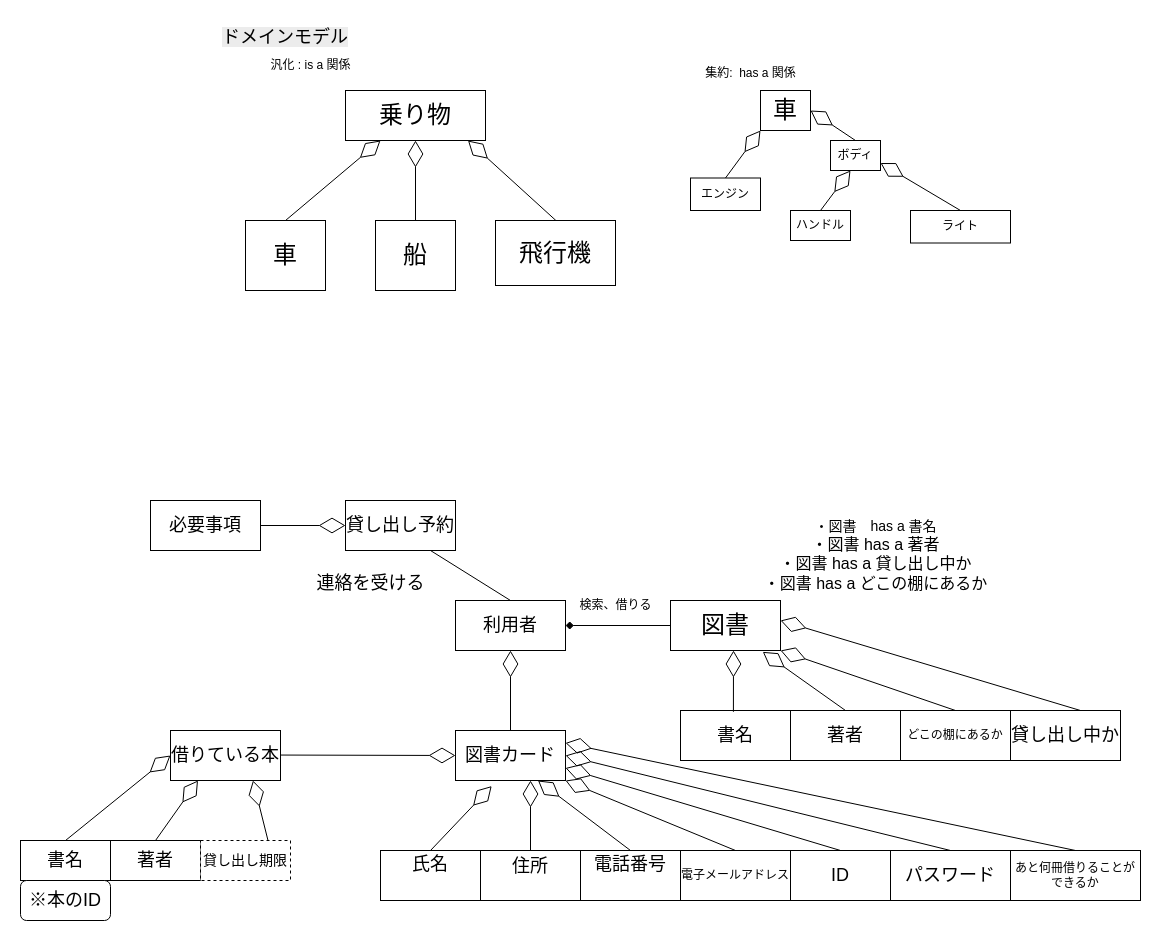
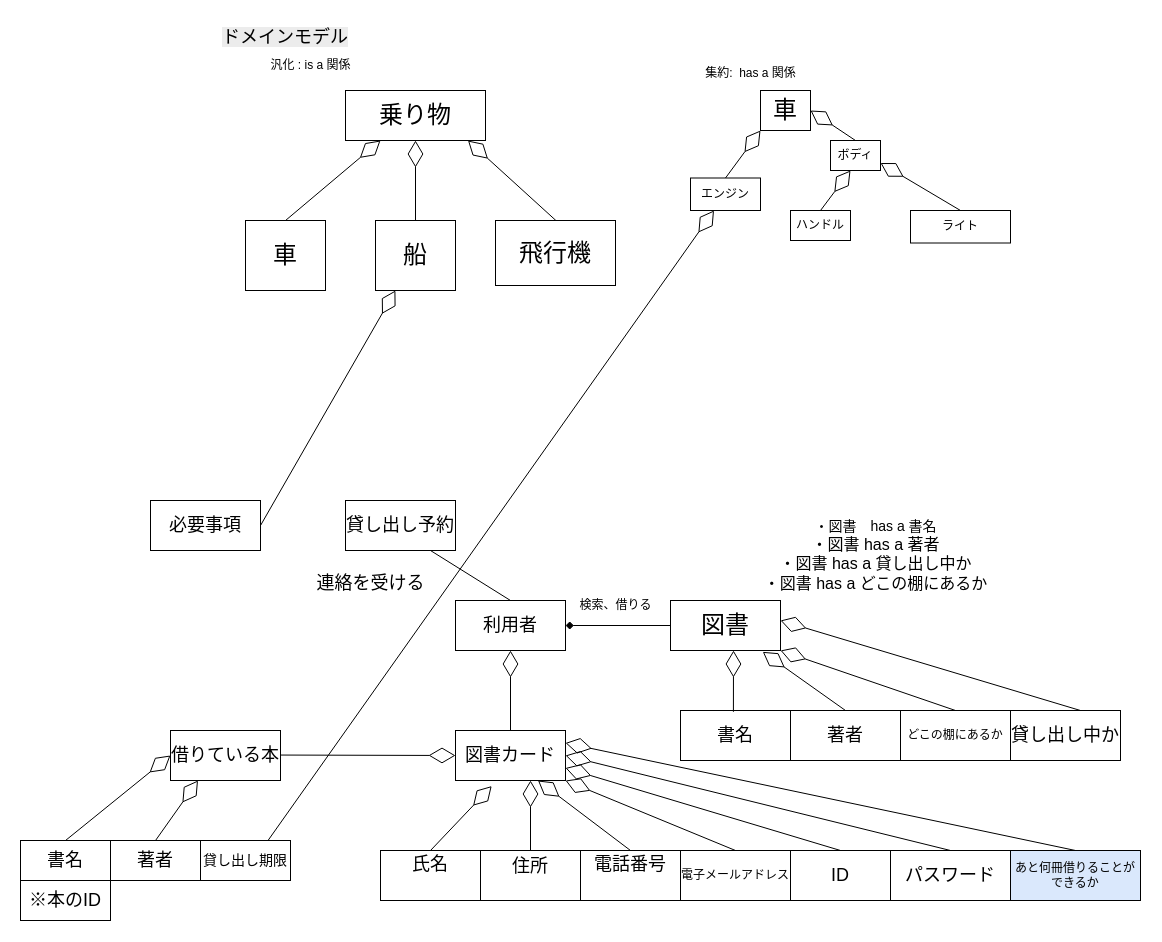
  <mxCell id="0" />
  <mxCell id="1" parent="0" />
  <mxCell id="2" value="&lt;span style=&quot;color: rgb(0, 0, 0); font-family: Helvetica; font-size: 18px; font-style: normal; font-variant-ligatures: normal; font-variant-caps: normal; font-weight: 400; letter-spacing: normal; orphans: 2; text-align: center; text-indent: 0px; text-transform: none; widows: 2; word-spacing: 0px; -webkit-text-stroke-width: 0px; white-space: nowrap; background-color: rgb(236, 236, 236); text-decoration-thickness: initial; text-decoration-style: initial; text-decoration-color: initial; display: inline !important; float: none;&quot;&gt;ドメインモデル&lt;/span&gt;" style="text;whiteSpace=wrap;html=1;" vertex="1" parent="1"><mxGeometry x="220" y="20" width="130" height="30" as="geometry" /></mxCell>
  <mxCell id="3" value="&lt;font style=&quot;font-size: 24px;&quot;&gt;乗り物&lt;/font&gt;" style="html=1;whiteSpace=wrap;" vertex="1" parent="1"><mxGeometry x="345" y="90" width="140" height="50" as="geometry" /></mxCell>
  <mxCell id="4" value="&lt;font style=&quot;font-size: 24px;&quot;&gt;車&lt;/font&gt;" style="html=1;whiteSpace=wrap;" vertex="1" parent="1"><mxGeometry x="245" y="220" width="80" height="70" as="geometry" /></mxCell>
  <mxCell id="5" value="&lt;font style=&quot;font-size: 24px;&quot;&gt;飛行機&lt;/font&gt;" style="html=1;whiteSpace=wrap;" vertex="1" parent="1"><mxGeometry x="495" y="220" width="120" height="65" as="geometry" /></mxCell>
  <mxCell id="6" value="&lt;font style=&quot;font-size: 24px;&quot;&gt;船&lt;/font&gt;" style="html=1;whiteSpace=wrap;" vertex="1" parent="1"><mxGeometry x="375" y="220" width="80" height="70" as="geometry" /></mxCell>
  <mxCell id="7" value="" style="endArrow=diamondThin;endFill=0;endSize=24;html=1;rounded=0;entryX=0.25;entryY=1;entryDx=0;entryDy=0;exitX=0.5;exitY=0;exitDx=0;exitDy=0;" edge="1" parent="1" source="4" target="3"><mxGeometry width="160" relative="1" as="geometry"><mxPoint x="275" y="210" as="sourcePoint" /><mxPoint x="405" y="140" as="targetPoint" /></mxGeometry></mxCell>
  <mxCell id="8" value="" style="endArrow=diamondThin;endFill=0;endSize=24;html=1;rounded=0;entryX=0.875;entryY=1.001;entryDx=0;entryDy=0;entryPerimeter=0;" edge="1" parent="1" target="3"><mxGeometry width="160" relative="1" as="geometry"><mxPoint x="555.423" y="220" as="sourcePoint" /><mxPoint x="505" y="180" as="targetPoint" /></mxGeometry></mxCell>
  <mxCell id="9" value="&lt;font style=&quot;font-size: 24px;&quot;&gt;車&lt;/font&gt;" style="html=1;whiteSpace=wrap;" vertex="1" parent="1"><mxGeometry x="760" y="90" width="50" height="40" as="geometry" /></mxCell>
  <mxCell id="10" value="ボディ" style="html=1;whiteSpace=wrap;" vertex="1" parent="1"><mxGeometry x="830" y="140" width="50" height="30" as="geometry" /></mxCell>
  <mxCell id="11" value="ハンドル" style="html=1;whiteSpace=wrap;" vertex="1" parent="1"><mxGeometry x="790" y="210" width="60" height="30" as="geometry" /></mxCell>
  <mxCell id="12" value="ライト" style="html=1;whiteSpace=wrap;" vertex="1" parent="1"><mxGeometry x="910" y="210" width="100" height="32.5" as="geometry" /></mxCell>
  <mxCell id="13" value="" style="endArrow=diamondThin;endFill=0;endSize=24;html=1;rounded=0;exitX=0.5;exitY=0;exitDx=0;exitDy=0;" edge="1" parent="1" source="10"><mxGeometry width="160" relative="1" as="geometry"><mxPoint x="840" y="130" as="sourcePoint" /><mxPoint x="810" y="110" as="targetPoint" /></mxGeometry></mxCell>
  <mxCell id="14" value="" style="endArrow=diamondThin;endFill=0;endSize=24;html=1;rounded=0;exitX=0.5;exitY=0;exitDx=0;exitDy=0;" edge="1" parent="1" source="11"><mxGeometry width="160" relative="1" as="geometry"><mxPoint x="820" y="200" as="sourcePoint" /><mxPoint x="850" y="170" as="targetPoint" /></mxGeometry></mxCell>
  <mxCell id="15" value="" style="endArrow=diamondThin;endFill=0;endSize=24;html=1;rounded=0;exitX=0.5;exitY=0;exitDx=0;exitDy=0;entryX=1;entryY=0.75;entryDx=0;entryDy=0;" edge="1" parent="1" source="12" target="10"><mxGeometry width="160" relative="1" as="geometry"><mxPoint x="910" y="200" as="sourcePoint" /><mxPoint x="865" y="170" as="targetPoint" /></mxGeometry></mxCell>
  <mxCell id="16" value="エンジン" style="html=1;whiteSpace=wrap;" vertex="1" parent="1"><mxGeometry x="690" y="177.5" width="70" height="32.5" as="geometry" /></mxCell>
  <mxCell id="17" value="" style="endArrow=diamondThin;endFill=0;endSize=24;html=1;rounded=0;exitX=0.5;exitY=0;exitDx=0;exitDy=0;entryX=0;entryY=1;entryDx=0;entryDy=0;" edge="1" parent="1" target="9"><mxGeometry width="160" relative="1" as="geometry"><mxPoint x="725" y="177.5" as="sourcePoint" /><mxPoint x="760" y="137.5" as="targetPoint" /></mxGeometry></mxCell>
  <mxCell id="18" value="&lt;font style=&quot;font-size: 18px;&quot;&gt;必要事項&lt;/font&gt;" style="html=1;whiteSpace=wrap;" vertex="1" parent="1"><mxGeometry x="150" y="500" width="110" height="50" as="geometry" /></mxCell>
  <mxCell id="19" value="&lt;font style=&quot;font-size: 18px;&quot;&gt;貸し出し予約&lt;/font&gt;" style="html=1;whiteSpace=wrap;" vertex="1" parent="1"><mxGeometry x="345" y="500" width="110" height="50" as="geometry" /></mxCell>
  <mxCell id="20" value="&lt;font style=&quot;font-size: 18px;&quot;&gt;利用者&lt;/font&gt;" style="html=1;whiteSpace=wrap;" vertex="1" parent="1"><mxGeometry x="455" y="600" width="110" height="50" as="geometry" /></mxCell>
- <mxCell id="21" value="" style="endArrow=diamondThin;endFill=0;endSize=24;html=1;rounded=0;entryX=0;entryY=0.5;entryDx=0;entryDy=0;exitX=1;exitY=0.5;exitDx=0;exitDy=0;" edge="1" parent="1" source="18" target="19"><mxGeometry width="160" relative="1" as="geometry"><mxPoint x="275" y="524.09" as="sourcePoint" /><mxPoint x="385" y="524.09" as="targetPoint" /></mxGeometry></mxCell>
+ <mxCell id="21" value="" style="endArrow=diamondThin;endFill=0;endSize=24;html=1;rounded=0;exitX=1;exitY=0.5;exitDx=0;exitDy=0;" edge="1" parent="1" source="18" target="6"><mxGeometry width="160" relative="1" as="geometry"><mxPoint x="275" y="524.09" as="sourcePoint" /><mxPoint x="385" y="524.09" as="targetPoint" /></mxGeometry></mxCell>
  <mxCell id="22" value="&lt;font style=&quot;font-size: 18px;&quot;&gt;連絡を受ける&lt;/font&gt;" style="text;html=1;align=center;verticalAlign=middle;resizable=0;points=[];autosize=1;strokeColor=none;fillColor=none;" vertex="1" parent="1"><mxGeometry x="305" y="563" width="130" height="40" as="geometry" /></mxCell>
  <mxCell id="23" value="&lt;span style=&quot;font-size: 18px;&quot;&gt;借りている本&lt;/span&gt;" style="html=1;whiteSpace=wrap;" vertex="1" parent="1"><mxGeometry x="170" y="730" width="110" height="50" as="geometry" /></mxCell>
  <mxCell id="24" value="&lt;span style=&quot;font-size: 18px;&quot;&gt;図書カード&lt;/span&gt;" style="html=1;whiteSpace=wrap;" vertex="1" parent="1"><mxGeometry x="455" y="730" width="110" height="50" as="geometry" /></mxCell>
  <mxCell id="25" value="&lt;span style=&quot;font-size: 18px;&quot;&gt;著者&lt;/span&gt;" style="html=1;whiteSpace=wrap;" vertex="1" parent="1"><mxGeometry x="790" y="710" width="110" height="50" as="geometry" /></mxCell>
  <mxCell id="26" value="&lt;font style=&quot;font-size: 12px;&quot;&gt;どこの棚にあるか&lt;/font&gt;" style="html=1;whiteSpace=wrap;" vertex="1" parent="1"><mxGeometry x="900" y="710" width="110" height="50" as="geometry" /></mxCell>
  <mxCell id="27" value="&lt;span style=&quot;font-size: 18px;&quot;&gt;書名&lt;/span&gt;" style="html=1;whiteSpace=wrap;" vertex="1" parent="1"><mxGeometry x="680" y="710" width="110" height="50" as="geometry" /></mxCell>
  <mxCell id="28" value="&lt;span style=&quot;font-size: 18px;&quot;&gt;貸し出し中か&lt;/span&gt;" style="html=1;whiteSpace=wrap;" vertex="1" parent="1"><mxGeometry x="1010" y="710" width="110" height="50" as="geometry" /></mxCell>
  <mxCell id="29" value="&lt;font style=&quot;font-size: 24px;&quot;&gt;図書&lt;/font&gt;" style="html=1;whiteSpace=wrap;" vertex="1" parent="1"><mxGeometry x="670" y="600" width="110" height="50" as="geometry" /></mxCell>
  <mxCell id="30" value="" style="endArrow=none;html=1;rounded=0;exitX=0.5;exitY=0;exitDx=0;exitDy=0;" edge="1" parent="1" source="20"><mxGeometry width="50" height="50" relative="1" as="geometry"><mxPoint x="480" y="610" as="sourcePoint" /><mxPoint x="430" y="550" as="targetPoint" /></mxGeometry></mxCell>
  <mxCell id="31" value="" style="endArrow=diamond;html=1;rounded=0;exitX=0;exitY=0.5;exitDx=0;exitDy=0;entryX=1;entryY=0.5;entryDx=0;entryDy=0;" edge="1" parent="1" source="29" target="20"><mxGeometry width="50" height="50" relative="1" as="geometry"><mxPoint x="650" y="630" as="sourcePoint" /><mxPoint x="565" y="624.38" as="targetPoint" /></mxGeometry></mxCell>
  <mxCell id="32" value="" style="endArrow=diamondThin;endFill=0;endSize=24;html=1;rounded=0;exitX=0.481;exitY=0.026;exitDx=0;exitDy=0;exitPerimeter=0;" edge="1" parent="1" source="27"><mxGeometry width="160" relative="1" as="geometry"><mxPoint x="733" y="700" as="sourcePoint" /><mxPoint x="733" y="650" as="targetPoint" /></mxGeometry></mxCell>
  <mxCell id="33" value="" style="endArrow=diamondThin;endFill=0;endSize=24;html=1;rounded=0;entryX=0;entryY=0.5;entryDx=0;entryDy=0;exitX=0.5;exitY=0;exitDx=0;exitDy=0;" edge="1" parent="1" source="26"><mxGeometry width="160" relative="1" as="geometry"><mxPoint x="860" y="699.09" as="sourcePoint" /><mxPoint x="780" y="650" as="targetPoint" /></mxGeometry></mxCell>
  <mxCell id="34" value="" style="endArrow=diamondThin;endFill=0;endSize=24;html=1;rounded=0;entryX=0.839;entryY=1.027;entryDx=0;entryDy=0;entryPerimeter=0;exitX=0.5;exitY=0;exitDx=0;exitDy=0;" edge="1" parent="1" source="25" target="29"><mxGeometry width="160" relative="1" as="geometry"><mxPoint x="850" y="705.45" as="sourcePoint" /><mxPoint x="775" y="660" as="targetPoint" /></mxGeometry></mxCell>
  <mxCell id="35" value="" style="endArrow=diamondThin;endFill=0;endSize=24;html=1;rounded=0;exitX=0.636;exitY=0;exitDx=0;exitDy=0;exitPerimeter=0;" edge="1" parent="1" source="28"><mxGeometry width="160" relative="1" as="geometry"><mxPoint x="855" y="665.45" as="sourcePoint" /><mxPoint x="780" y="620" as="targetPoint" /></mxGeometry></mxCell>
  <mxCell id="36" value="" style="endArrow=diamondThin;endFill=0;endSize=24;html=1;rounded=0;entryX=0.5;entryY=1;entryDx=0;entryDy=0;exitX=0.5;exitY=0;exitDx=0;exitDy=0;" edge="1" parent="1" source="24" target="20"><mxGeometry width="160" relative="1" as="geometry"><mxPoint x="509.33" y="760" as="sourcePoint" /><mxPoint x="509.33" y="660" as="targetPoint" /></mxGeometry></mxCell>
  <mxCell id="37" value="&lt;span style=&quot;font-size: 18px;&quot;&gt;氏名&lt;/span&gt;&lt;div&gt;&lt;span style=&quot;font-size: 18px;&quot;&gt;&lt;br&gt;&lt;/span&gt;&lt;/div&gt;" style="html=1;whiteSpace=wrap;" vertex="1" parent="1"><mxGeometry x="380" y="850" width="100" height="50" as="geometry" /></mxCell>
  <mxCell id="38" value="&lt;font style=&quot;font-size: 18px;&quot;&gt;住所&lt;/font&gt;&lt;div&gt;&lt;font style=&quot;font-size: 14px;&quot;&gt;&lt;br&gt;&lt;/font&gt;&lt;/div&gt;" style="html=1;whiteSpace=wrap;" vertex="1" parent="1"><mxGeometry x="480" y="850" width="100" height="50" as="geometry" /></mxCell>
  <mxCell id="39" value="&lt;span style=&quot;font-size: 18px;&quot;&gt;電話番号&lt;/span&gt;&lt;div&gt;&lt;span style=&quot;font-size: 18px;&quot;&gt;&lt;br&gt;&lt;/span&gt;&lt;/div&gt;" style="html=1;whiteSpace=wrap;" vertex="1" parent="1"><mxGeometry x="580" y="850" width="100" height="50" as="geometry" /></mxCell>
  <mxCell id="40" value="&lt;font style=&quot;font-size: 12px;&quot;&gt;電子メールアドレス&lt;/font&gt;" style="html=1;whiteSpace=wrap;" vertex="1" parent="1"><mxGeometry x="680" y="850" width="110" height="50" as="geometry" /></mxCell>
  <mxCell id="41" value="&lt;span style=&quot;font-size: 18px;&quot;&gt;ID&lt;/span&gt;" style="html=1;whiteSpace=wrap;" vertex="1" parent="1"><mxGeometry x="790" y="850" width="100" height="50" as="geometry" /></mxCell>
  <mxCell id="42" value="" style="endArrow=diamondThin;endFill=0;endSize=24;html=1;rounded=0;entryX=0;entryY=0.5;entryDx=0;entryDy=0;" edge="1" parent="1" target="24"><mxGeometry width="160" relative="1" as="geometry"><mxPoint x="280" y="754.55" as="sourcePoint" /><mxPoint x="350" y="755.46" as="targetPoint" /></mxGeometry></mxCell>
  <mxCell id="43" value="&lt;span style=&quot;font-size: 18px;&quot;&gt;パスワード&lt;/span&gt;" style="html=1;whiteSpace=wrap;" vertex="1" parent="1"><mxGeometry x="890" y="850" width="120" height="50" as="geometry" /></mxCell>
- <mxCell id="44" value="&lt;font style=&quot;font-size: 12px;&quot;&gt;あと何冊借りることが&lt;/font&gt;&lt;div&gt;&lt;font style=&quot;font-size: 12px;&quot;&gt;できるか&lt;/font&gt;&lt;/div&gt;" style="html=1;whiteSpace=wrap;" vertex="1" parent="1"><mxGeometry x="1010" y="850" width="130" height="50" as="geometry" /></mxCell>
+ <mxCell id="44" value="&lt;font style=&quot;font-size: 12px;&quot;&gt;あと何冊借りることが&lt;/font&gt;&lt;div&gt;&lt;font style=&quot;font-size: 12px;&quot;&gt;できるか&lt;/font&gt;&lt;/div&gt;" style="html=1;whiteSpace=wrap;fillColor=#dae8fc;" vertex="1" parent="1"><mxGeometry x="1010" y="850" width="130" height="50" as="geometry" /></mxCell>
  <mxCell id="45" value="" style="endArrow=diamondThin;endFill=0;endSize=24;html=1;rounded=0;entryX=0.329;entryY=1.112;entryDx=0;entryDy=0;entryPerimeter=0;exitX=0.5;exitY=0;exitDx=0;exitDy=0;" edge="1" parent="1" source="37" target="24"><mxGeometry width="160" relative="1" as="geometry"><mxPoint x="420" y="850" as="sourcePoint" /><mxPoint x="480" y="790" as="targetPoint" /></mxGeometry></mxCell>
  <mxCell id="46" value="" style="endArrow=diamondThin;endFill=0;endSize=24;html=1;rounded=0;exitX=0.5;exitY=0;exitDx=0;exitDy=0;entryX=0.682;entryY=1;entryDx=0;entryDy=0;entryPerimeter=0;" edge="1" parent="1" source="38" target="24"><mxGeometry width="160" relative="1" as="geometry"><mxPoint x="530.08" y="850" as="sourcePoint" /><mxPoint x="529.91" y="790" as="targetPoint" /></mxGeometry></mxCell>
  <mxCell id="47" value="" style="endArrow=diamondThin;endFill=0;endSize=24;html=1;rounded=0;exitX=0.5;exitY=0;exitDx=0;exitDy=0;entryX=1;entryY=0.25;entryDx=0;entryDy=0;" edge="1" parent="1" source="44" target="24"><mxGeometry width="160" relative="1" as="geometry"><mxPoint x="1005" y="840" as="sourcePoint" /><mxPoint x="705" y="750" as="targetPoint" /></mxGeometry></mxCell>
  <mxCell id="48" value="" style="endArrow=diamondThin;endFill=0;endSize=24;html=1;rounded=0;exitX=0.5;exitY=0;exitDx=0;exitDy=0;entryX=1;entryY=0.75;entryDx=0;entryDy=0;" edge="1" parent="1" source="41" target="24"><mxGeometry width="160" relative="1" as="geometry"><mxPoint x="883" y="858.7" as="sourcePoint" /><mxPoint x="583" y="790" as="targetPoint" /></mxGeometry></mxCell>
  <mxCell id="49" value="" style="endArrow=diamondThin;endFill=0;endSize=24;html=1;rounded=0;entryX=1;entryY=0.5;entryDx=0;entryDy=0;exitX=0.5;exitY=0;exitDx=0;exitDy=0;" edge="1" parent="1" source="43" target="24"><mxGeometry width="160" relative="1" as="geometry"><mxPoint x="915" y="840" as="sourcePoint" /><mxPoint x="740" y="780" as="targetPoint" /></mxGeometry></mxCell>
  <mxCell id="50" value="" style="endArrow=diamondThin;endFill=0;endSize=24;html=1;rounded=0;exitX=0.5;exitY=0;exitDx=0;exitDy=0;entryX=1;entryY=1;entryDx=0;entryDy=0;" edge="1" parent="1" source="40" target="24"><mxGeometry width="160" relative="1" as="geometry"><mxPoint x="730" y="840" as="sourcePoint" /><mxPoint x="570" y="800" as="targetPoint" /></mxGeometry></mxCell>
  <mxCell id="51" value="" style="endArrow=diamondThin;endFill=0;endSize=24;html=1;rounded=0;exitX=0.5;exitY=0;exitDx=0;exitDy=0;entryX=0.75;entryY=1;entryDx=0;entryDy=0;" edge="1" parent="1" source="39" target="24"><mxGeometry width="160" relative="1" as="geometry"><mxPoint x="680" y="830" as="sourcePoint" /><mxPoint x="440" y="770" as="targetPoint" /></mxGeometry></mxCell>
  <mxCell id="52" value="&lt;font style=&quot;font-size: 18px;&quot;&gt;書名&lt;/font&gt;" style="html=1;whiteSpace=wrap;" vertex="1" parent="1"><mxGeometry x="20" y="840" width="90" height="40" as="geometry" /></mxCell>
  <mxCell id="53" value="&lt;font style=&quot;font-size: 18px;&quot;&gt;著者&lt;/font&gt;" style="html=1;whiteSpace=wrap;" vertex="1" parent="1"><mxGeometry x="110" y="840" width="90" height="40" as="geometry" /></mxCell>
- <mxCell id="54" value="&lt;font style=&quot;font-size: 18px;&quot;&gt;※本のID&lt;/font&gt;" style="html=1;whiteSpace=wrap;rounded=1;" vertex="1" parent="1"><mxGeometry x="20" y="880" width="90" height="40" as="geometry" /></mxCell>
- <mxCell id="55" value="&lt;font style=&quot;font-size: 14px;&quot;&gt;貸し出し期限&lt;/font&gt;" style="html=1;whiteSpace=wrap;dashed=1;" vertex="1" parent="1"><mxGeometry x="200" y="840" width="90" height="40" as="geometry" /></mxCell>
+ <mxCell id="54" value="&lt;font style=&quot;font-size: 18px;&quot;&gt;※本のID&lt;/font&gt;" style="html=1;whiteSpace=wrap;" vertex="1" parent="1"><mxGeometry x="20" y="880" width="90" height="40" as="geometry" /></mxCell>
+ <mxCell id="55" value="&lt;font style=&quot;font-size: 14px;&quot;&gt;貸し出し期限&lt;/font&gt;" style="html=1;whiteSpace=wrap;" vertex="1" parent="1"><mxGeometry x="200" y="840" width="90" height="40" as="geometry" /></mxCell>
  <mxCell id="56" value="" style="endArrow=diamondThin;endFill=0;endSize=24;html=1;rounded=0;entryX=0.25;entryY=1;entryDx=0;entryDy=0;exitX=0.5;exitY=0;exitDx=0;exitDy=0;" edge="1" parent="1" source="53" target="23"><mxGeometry width="160" relative="1" as="geometry"><mxPoint x="160" y="880.003" as="sourcePoint" /><mxPoint x="160" y="784.67" as="targetPoint" /></mxGeometry></mxCell>
  <mxCell id="57" value="" style="endArrow=diamondThin;endFill=0;endSize=24;html=1;rounded=0;entryX=0;entryY=0.5;entryDx=0;entryDy=0;exitX=0.5;exitY=0;exitDx=0;exitDy=0;" edge="1" parent="1" source="52" target="23"><mxGeometry width="160" relative="1" as="geometry"><mxPoint x="0" y="845" as="sourcePoint" /><mxPoint x="80" y="665" as="targetPoint" /></mxGeometry></mxCell>
  <mxCell id="58" value="検索、借りる" style="text;html=1;align=center;verticalAlign=middle;resizable=0;points=[];autosize=1;strokeColor=none;fillColor=none;" vertex="1" parent="1"><mxGeometry x="565" y="590" width="100" height="30" as="geometry" /></mxCell>
  <mxCell id="59" value="&lt;font style=&quot;font-size: 14px;&quot;&gt;・図書　has a 書名&lt;/font&gt;&lt;div&gt;&lt;font size=&quot;3&quot;&gt;・図書 has a 著者&lt;/font&gt;&lt;/div&gt;&lt;div&gt;&lt;font size=&quot;3&quot;&gt;・図書 has a 貸し出し中か&lt;/font&gt;&lt;/div&gt;&lt;div&gt;&lt;font size=&quot;3&quot;&gt;・図書 has a どこの棚にあるか&lt;/font&gt;&lt;/div&gt;" style="text;html=1;align=center;verticalAlign=middle;resizable=0;points=[];autosize=1;strokeColor=none;fillColor=none;" vertex="1" parent="1"><mxGeometry x="750" y="510" width="250" height="90" as="geometry" /></mxCell>
  <mxCell id="60" value="集約:&amp;nbsp; has a 関係" style="text;html=1;align=center;verticalAlign=middle;resizable=0;points=[];autosize=1;strokeColor=none;fillColor=none;" vertex="1" parent="1"><mxGeometry x="695" y="58" width="110" height="30" as="geometry" /></mxCell>
  <mxCell id="61" value="汎化 : is a 関係" style="text;html=1;align=center;verticalAlign=middle;resizable=0;points=[];autosize=1;strokeColor=none;fillColor=none;" vertex="1" parent="1"><mxGeometry x="260" y="50" width="100" height="30" as="geometry" /></mxCell>
  <mxCell id="62" value="" style="endArrow=diamondThin;endFill=0;endSize=24;html=1;rounded=0;entryX=0.5;entryY=1;entryDx=0;entryDy=0;exitX=0.5;exitY=0;exitDx=0;exitDy=0;" edge="1" parent="1" source="6" target="3"><mxGeometry width="160" relative="1" as="geometry"><mxPoint x="415" y="190" as="sourcePoint" /><mxPoint x="414.64" y="152.8" as="targetPoint" /></mxGeometry></mxCell>
- <mxCell id="63" value="" style="endArrow=diamondThin;endFill=0;endSize=24;html=1;rounded=0;entryX=0.75;entryY=1;entryDx=0;entryDy=0;exitX=0.75;exitY=0;exitDx=0;exitDy=0;" edge="1" parent="1" source="55" target="23"><mxGeometry width="160" relative="1" as="geometry"><mxPoint x="240" y="840" as="sourcePoint" /><mxPoint x="240.53" y="781.12" as="targetPoint" /></mxGeometry></mxCell>
+ <mxCell id="63" value="" style="endArrow=diamondThin;endFill=0;endSize=24;html=1;rounded=0;exitX=0.75;exitY=0;exitDx=0;exitDy=0;" edge="1" parent="1" source="55" target="16"><mxGeometry width="160" relative="1" as="geometry"><mxPoint x="240" y="840" as="sourcePoint" /><mxPoint x="240.53" y="781.12" as="targetPoint" /></mxGeometry></mxCell>
